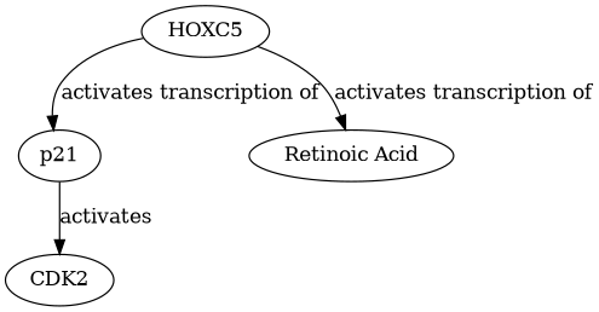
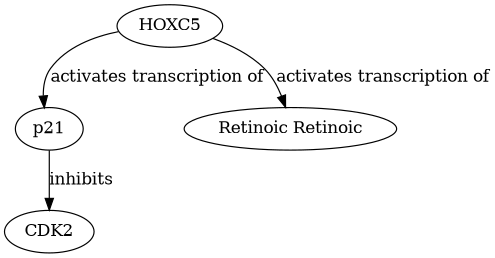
  digraph {
    HOXC5
    p21
-   "Retinoic Acid"
+   "Retinoic Acid" [label="Retinoic Retinoic"]
    CDK2
    HOXC5 -> p21 [evidence="PMID: 12345678" label="activates transcription of" probability=0.8]
    HOXC5 -> "Retinoic Acid" [evidence="PMID: 45678901" label="activates transcription of" probability=0.75]
-   p21 -> CDK2 [evidence="PMID: 23456789" label=activates probability=0.9]
+   p21 -> CDK2 [evidence="PMID: 23456789" label=inhibits probability=0.9]
  }
